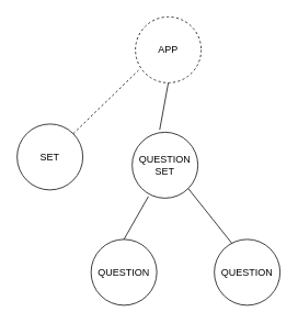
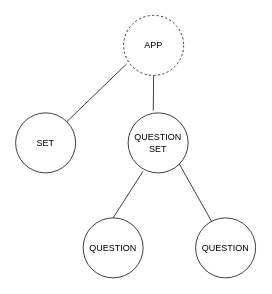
  <mxCell id="0" />
  <mxCell id="1" parent="0" />
  <mxCell id="2" value="APP" style="ellipse;whiteSpace=wrap;html=1;aspect=fixed;dashed=1;" parent="1" vertex="1"><mxGeometry x="164" y="20" width="80" height="80" as="geometry" /></mxCell>
  <mxCell id="3" value="SET" style="ellipse;whiteSpace=wrap;html=1;aspect=fixed;" parent="1" vertex="1"><mxGeometry x="20" y="150" width="80" height="80" as="geometry" /></mxCell>
- <mxCell id="4" value="QUESTION&lt;br&gt;SET" style="ellipse;whiteSpace=wrap;html=1;aspect=fixed;" parent="1" vertex="1"><mxGeometry x="160" y="160" width="80" height="80" as="geometry" /></mxCell>
+ <mxCell id="4" value="QUESTION&lt;br&gt;SET" style="ellipse;whiteSpace=wrap;html=1;aspect=fixed;" parent="1" vertex="1"><mxGeometry x="170" y="150" width="80" height="80" as="geometry" /></mxCell>
  <mxCell id="5" value="QUESTION" style="ellipse;whiteSpace=wrap;html=1;aspect=fixed;" parent="1" vertex="1"><mxGeometry x="110" y="290" width="80" height="80" as="geometry" /></mxCell>
  <mxCell id="6" value="QUESTION&lt;br&gt;" style="ellipse;whiteSpace=wrap;html=1;aspect=fixed;" parent="1" vertex="1"><mxGeometry x="260" y="290" width="80" height="80" as="geometry" /></mxCell>
- <mxCell id="7" value="" style="endArrow=none;html=1;entryX=0.048;entryY=0.81;entryDx=0;entryDy=0;entryPerimeter=0;exitX=1;exitY=0;exitDx=0;exitDy=0;dashed=1;" parent="1" source="3" target="2" edge="1"><mxGeometry width="50" height="50" relative="1" as="geometry"><mxPoint x="90" y="160" as="sourcePoint" /><mxPoint x="140" y="110" as="targetPoint" /></mxGeometry></mxCell>
+ <mxCell id="7" value="" style="endArrow=none;html=1;entryX=0.048;entryY=0.81;entryDx=0;entryDy=0;entryPerimeter=0;exitX=1;exitY=0;exitDx=0;exitDy=0;" parent="1" source="3" target="2" edge="1"><mxGeometry width="50" height="50" relative="1" as="geometry"><mxPoint x="90" y="160" as="sourcePoint" /><mxPoint x="140" y="110" as="targetPoint" /></mxGeometry></mxCell>
  <mxCell id="8" value="" style="endArrow=none;html=1;entryX=0.248;entryY=0.973;entryDx=0;entryDy=0;entryPerimeter=0;exitX=0.5;exitY=0;exitDx=0;exitDy=0;" parent="1" source="5" target="4" edge="1"><mxGeometry width="50" height="50" relative="1" as="geometry"><mxPoint x="140" y="290" as="sourcePoint" /><mxPoint x="190" y="240" as="targetPoint" /></mxGeometry></mxCell>
  <mxCell id="9" value="" style="endArrow=none;html=1;entryX=0.5;entryY=1;entryDx=0;entryDy=0;exitX=0.419;exitY=-0.037;exitDx=0;exitDy=0;exitPerimeter=0;" parent="1" source="4" target="2" edge="1"><mxGeometry width="50" height="50" relative="1" as="geometry"><mxPoint x="190" y="150" as="sourcePoint" /><mxPoint x="240" y="100" as="targetPoint" /></mxGeometry></mxCell>
  <mxCell id="10" value="" style="endArrow=none;html=1;entryX=1;entryY=1;entryDx=0;entryDy=0;exitX=0.267;exitY=0.06;exitDx=0;exitDy=0;exitPerimeter=0;" parent="1" source="6" target="4" edge="1"><mxGeometry width="50" height="50" relative="1" as="geometry"><mxPoint x="240" y="290" as="sourcePoint" /><mxPoint x="290" y="240" as="targetPoint" /></mxGeometry></mxCell>
